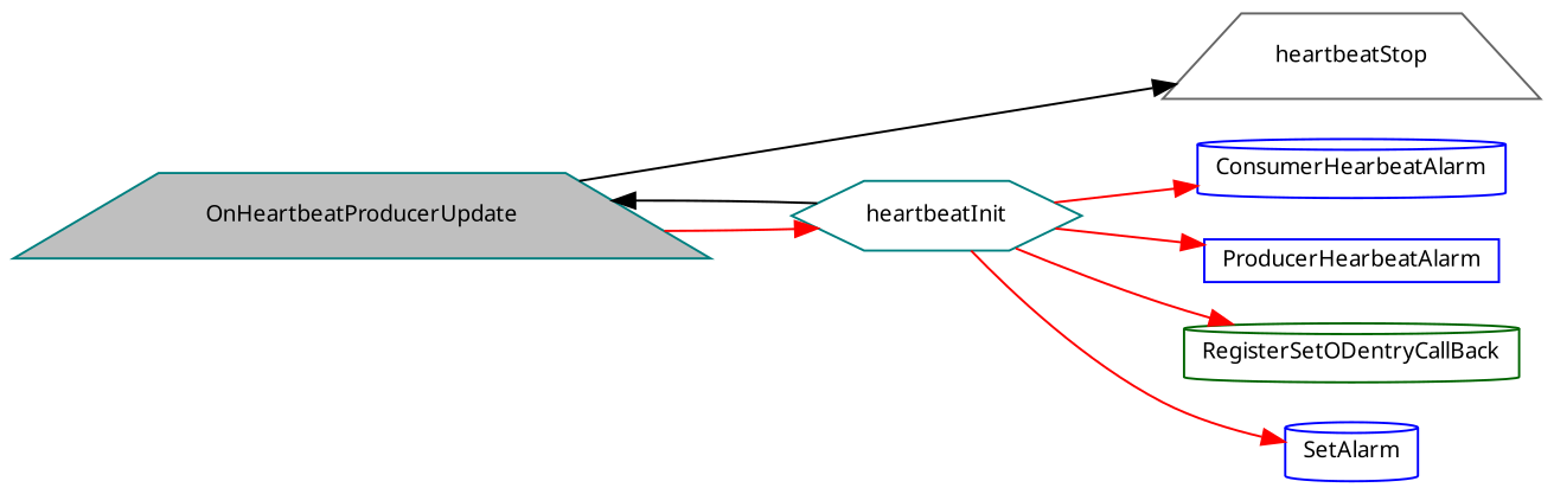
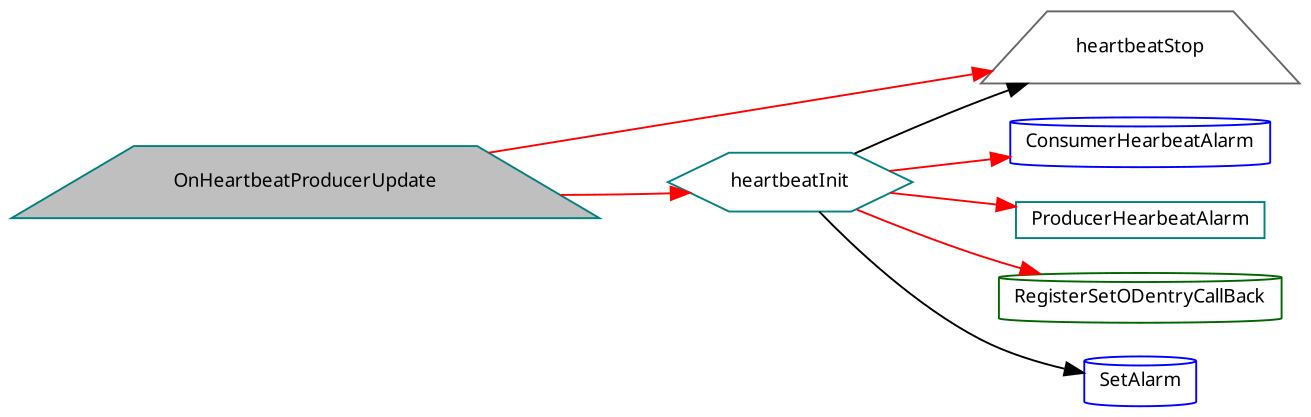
  digraph {
    rankdir=LR
    node [color=blue fillcolor=white fontname="FreeSans.ttf" fontsize=10 shape=cylinder style=filled]
    edge [color=red fontname="FreeSans.ttf" fontsize=10 labelfontname="FreeSans.ttf" labelfontsize=10 style=solid]
    n1 [color=teal fillcolor=grey75 fontcolor=black height=0.2 label=OnHeartbeatProducerUpdate shape=trapezium width=0.4]
    n2 [color=teal height=0.2 label=heartbeatInit shape=hexagon width=0.4]
    n3 [color=gray40 height=0.2 label=heartbeatStop shape=trapezium width=0.4]
    n4 [height=0.2 label=ConsumerHearbeatAlarm width=0.4]
-   n5 [height=0.2 label=ProducerHearbeatAlarm shape=box width=0.4]
+   n5 [color=teal height=0.2 label=ProducerHearbeatAlarm shape=box width=0.4]
    n6 [color=darkgreen height=0.2 label=RegisterSetODentryCallBack width=0.4]
    n7 [height=0.2 label=SetAlarm width=0.4]
    n1 -> n2
-   n1 -> n3 [color=black]
-   n2 -> n1 [color=black]
+   n1 -> n3
+   n2 -> n3 [color=black]
    n2 -> n4
    n2 -> n5
    n2 -> n6
-   n2 -> n7
+   n2 -> n7 [color=black]
  }
